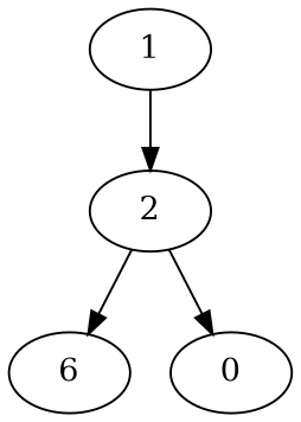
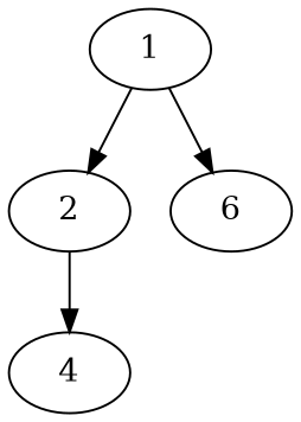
  strict digraph {
    node [cost=0 task=0 taskname="Task 0" worker=0 workerspeed=1]
    1 [flows="{'flow': [{'flowid': 0, 'flowname': 'Flow QoS', 'flowrate': 10, 'flowrateSLO': 0.4, 'flowdelaySLO': 5}, {'flowid': 1, 'flowname': 'Flow Bulk', 'flowrate': 12, 'flowrateSLO': 0.1, 'flowdelaySLO': 11}]}"]
    2 [flows="{'flow': [{'flowid': 0}, {'flowid': 1}]}"]
    n3 [cost=2 flows="{'flow': {'flowid': 0}}" label=6 task=1 taskname="Task 1" worker=1 workerspeed=2]
-   4 [cost=1 flows="{'flow': {'flowid': 1}}" task=2 taskname="Task 2" label=0]
+   4 [cost=1 flows="{'flow': {'flowid': 1}}" task=2 taskname="Task 2"]
    1 -> 2
-   2 -> n3
+   1 -> n3
    2 -> 4
  }
